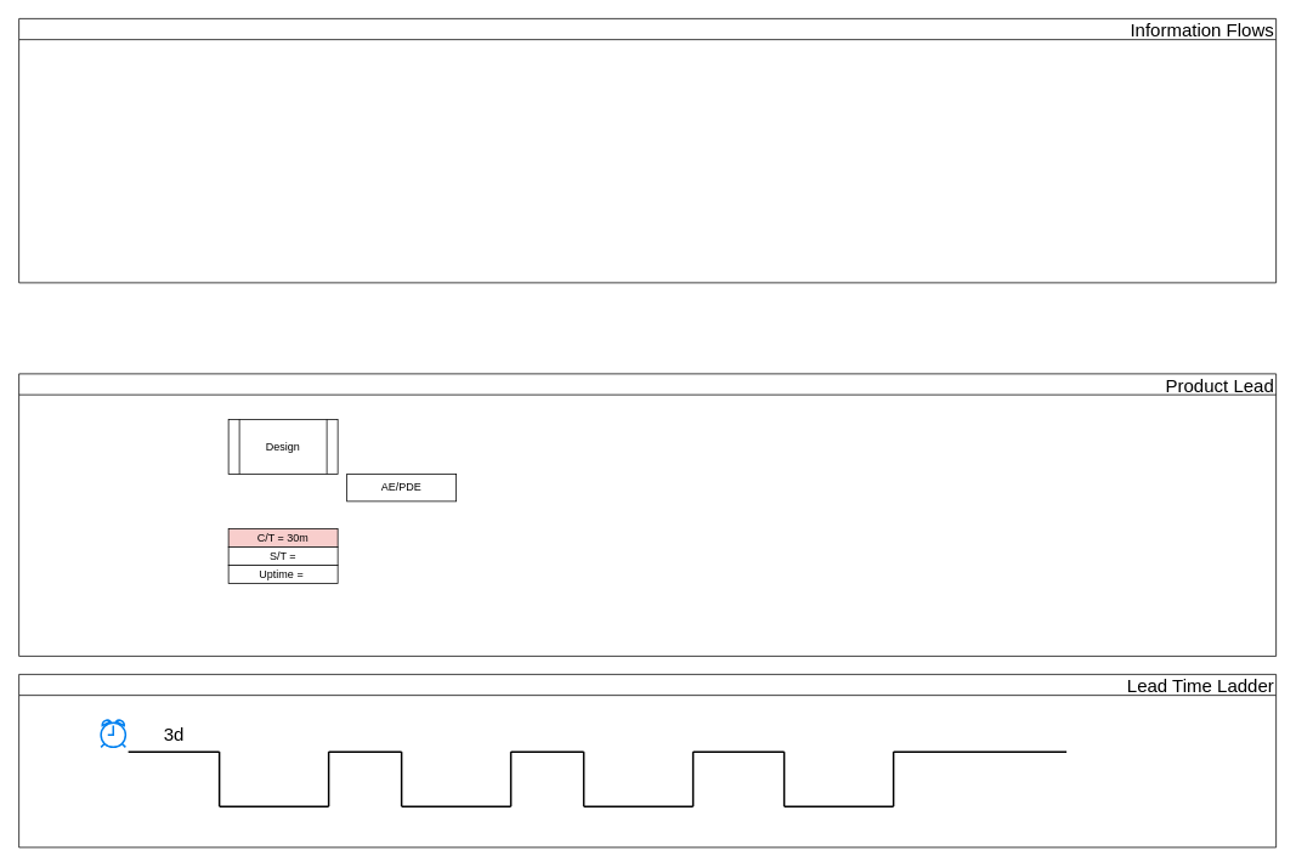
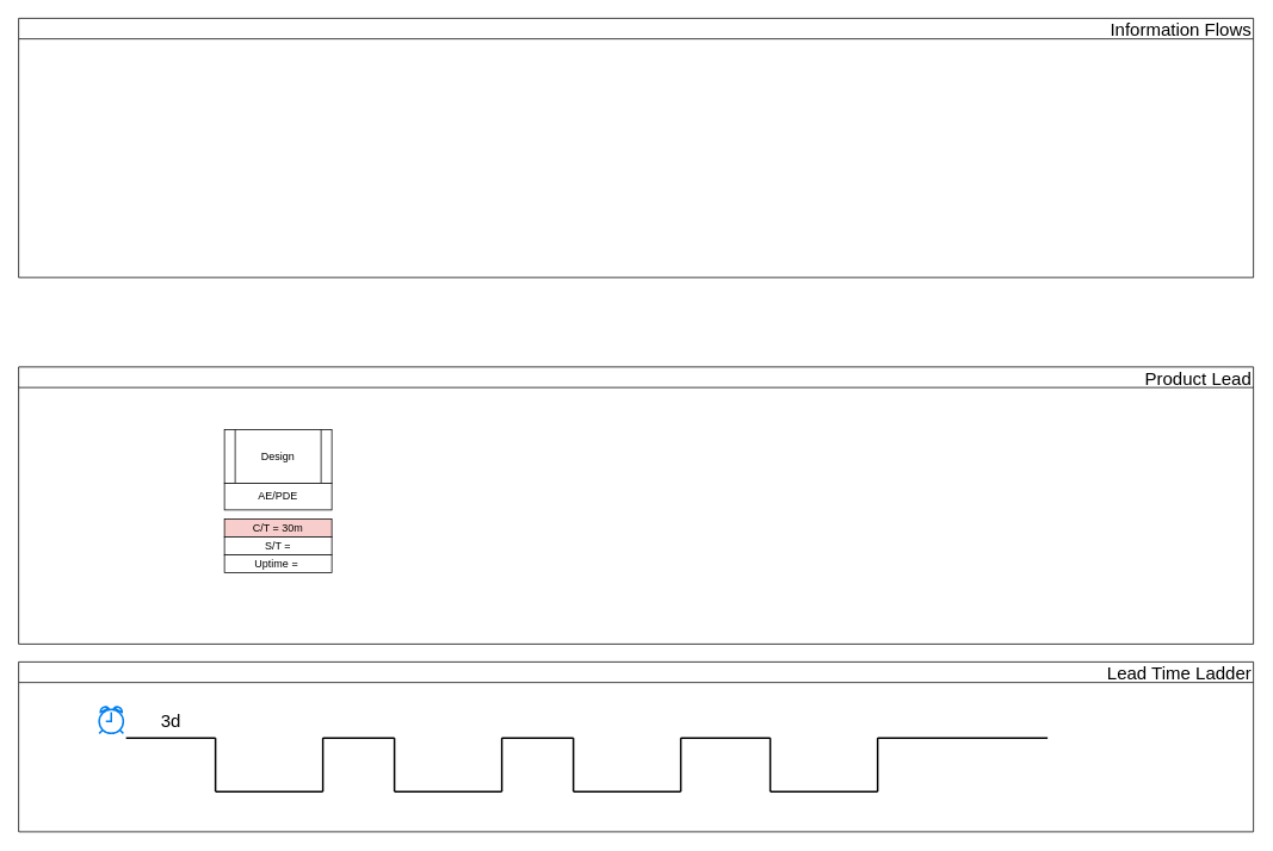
  <mxCell id="0" />
  <mxCell id="1" parent="0" />
  <mxCell id="2" value="Information Flows" style="swimlane;align=right;fontSize=20;fontStyle=0" vertex="1" parent="1"><mxGeometry x="20" y="20" width="1380" height="290" as="geometry"><mxRectangle x="-600" y="40" width="140" height="23" as="alternateBounds" /></mxGeometry></mxCell>
  <mxCell id="3" value="Product Lead" style="swimlane;align=right;fontSize=20;fontStyle=0" vertex="1" parent="1"><mxGeometry x="20" y="410" width="1380" height="310" as="geometry" /></mxCell>
- <mxCell id="4" value="Design" style="shape=process;whiteSpace=wrap;html=1;backgroundOutline=1;" vertex="1" parent="3"><mxGeometry x="230" y="50" width="120" height="60" as="geometry" /></mxCell>
- <mxCell id="5" value="AE/PDE" style="rounded=0;whiteSpace=wrap;html=1;" vertex="1" parent="3"><mxGeometry x="360" y="110" width="120" height="30" as="geometry" /></mxCell>
+ <mxCell id="4" value="Design" style="shape=process;whiteSpace=wrap;html=1;backgroundOutline=1;" vertex="1" parent="3"><mxGeometry x="230" y="70" width="120" height="60" as="geometry" /></mxCell>
+ <mxCell id="5" value="AE/PDE" style="rounded=0;whiteSpace=wrap;html=1;" vertex="1" parent="3"><mxGeometry x="230" y="130" width="120" height="30" as="geometry" /></mxCell>
  <mxCell id="6" value="C/T = 30m" style="rounded=0;whiteSpace=wrap;html=1;fillColor=#f8cecc;" vertex="1" parent="3"><mxGeometry x="230" y="170" width="120" height="20" as="geometry" /></mxCell>
  <mxCell id="7" value="S/T =" style="rounded=0;whiteSpace=wrap;html=1;" vertex="1" parent="3"><mxGeometry x="230" y="190" width="120" height="20" as="geometry" /></mxCell>
  <mxCell id="8" value="Uptime =&amp;nbsp;" style="rounded=0;whiteSpace=wrap;html=1;" vertex="1" parent="3"><mxGeometry x="230" y="210" width="120" height="20" as="geometry" /></mxCell>
  <mxCell id="9" value="Lead Time Ladder" style="swimlane;align=right;fontSize=20;fontStyle=0" vertex="1" parent="1"><mxGeometry x="20" y="740" width="1380" height="190" as="geometry" /></mxCell>
  <mxCell id="10" value="" style="html=1;verticalLabelPosition=bottom;align=center;labelBackgroundColor=#ffffff;verticalAlign=top;strokeWidth=2;strokeColor=#0080F0;shadow=0;dashed=0;shape=mxgraph.ios7.icons.alarm_clock;fontSize=20;" vertex="1" parent="9"><mxGeometry x="90" y="50" width="27" height="30" as="geometry" /></mxCell>
  <mxCell id="11" value="" style="line;strokeWidth=2;html=1;fontSize=20;align=right;" vertex="1" parent="9"><mxGeometry x="120" y="80" width="100" height="10" as="geometry" /></mxCell>
  <mxCell id="12" value="3d" style="text;html=1;align=center;verticalAlign=middle;resizable=0;points=[];autosize=1;strokeColor=none;fontSize=20;" vertex="1" parent="9"><mxGeometry x="150" y="50" width="40" height="30" as="geometry" /></mxCell>
  <mxCell id="13" value="" style="line;strokeWidth=2;html=1;fontSize=20;align=right;rotation=90;" vertex="1" parent="9"><mxGeometry x="190" y="110" width="60" height="10" as="geometry" /></mxCell>
  <mxCell id="14" value="" style="line;strokeWidth=2;html=1;fontSize=20;align=right;" vertex="1" parent="9"><mxGeometry x="220" y="140" width="120" height="10" as="geometry" /></mxCell>
  <mxCell id="15" value="" style="line;strokeWidth=2;html=1;fontSize=20;align=right;rotation=90;" vertex="1" parent="9"><mxGeometry x="310" y="110" width="60" height="10" as="geometry" /></mxCell>
  <mxCell id="16" value="" style="line;strokeWidth=2;html=1;fontSize=20;align=right;" vertex="1" parent="9"><mxGeometry x="340" y="80" width="80" height="10" as="geometry" /></mxCell>
  <mxCell id="17" value="" style="line;strokeWidth=2;html=1;fontSize=20;align=right;rotation=90;" vertex="1" parent="9"><mxGeometry x="390" y="110" width="60" height="10" as="geometry" /></mxCell>
  <mxCell id="18" value="" style="line;strokeWidth=2;html=1;fontSize=20;align=right;" vertex="1" parent="9"><mxGeometry x="420" y="140" width="120" height="10" as="geometry" /></mxCell>
  <mxCell id="19" value="" style="line;strokeWidth=2;html=1;fontSize=20;align=right;rotation=90;" vertex="1" parent="9"><mxGeometry x="510" y="110" width="60" height="10" as="geometry" /></mxCell>
  <mxCell id="20" value="" style="line;strokeWidth=2;html=1;fontSize=20;align=right;" vertex="1" parent="9"><mxGeometry x="540" y="80" width="80" height="10" as="geometry" /></mxCell>
  <mxCell id="21" value="" style="line;strokeWidth=2;html=1;fontSize=20;align=right;rotation=90;" vertex="1" parent="9"><mxGeometry x="590" y="110" width="60" height="10" as="geometry" /></mxCell>
  <mxCell id="22" value="" style="line;strokeWidth=2;html=1;fontSize=20;align=right;" vertex="1" parent="9"><mxGeometry x="620" y="140" width="120" height="10" as="geometry" /></mxCell>
  <mxCell id="23" value="" style="line;strokeWidth=2;html=1;fontSize=20;align=right;rotation=90;" vertex="1" parent="9"><mxGeometry x="710" y="110" width="60" height="10" as="geometry" /></mxCell>
  <mxCell id="24" value="" style="line;strokeWidth=2;html=1;fontSize=20;align=right;" vertex="1" parent="9"><mxGeometry x="740" y="80" width="100" height="10" as="geometry" /></mxCell>
  <mxCell id="25" value="" style="line;strokeWidth=2;html=1;fontSize=20;align=right;rotation=90;" vertex="1" parent="9"><mxGeometry x="810" y="110" width="60" height="10" as="geometry" /></mxCell>
  <mxCell id="26" value="" style="line;strokeWidth=2;html=1;fontSize=20;align=right;" vertex="1" parent="9"><mxGeometry x="840" y="140" width="120" height="10" as="geometry" /></mxCell>
  <mxCell id="27" value="" style="line;strokeWidth=2;html=1;fontSize=20;align=right;rotation=90;" vertex="1" parent="9"><mxGeometry x="930" y="110" width="60" height="10" as="geometry" /></mxCell>
  <mxCell id="28" value="" style="line;strokeWidth=2;html=1;fontSize=20;align=right;" vertex="1" parent="9"><mxGeometry x="960" y="80" width="190" height="10" as="geometry" /></mxCell>
